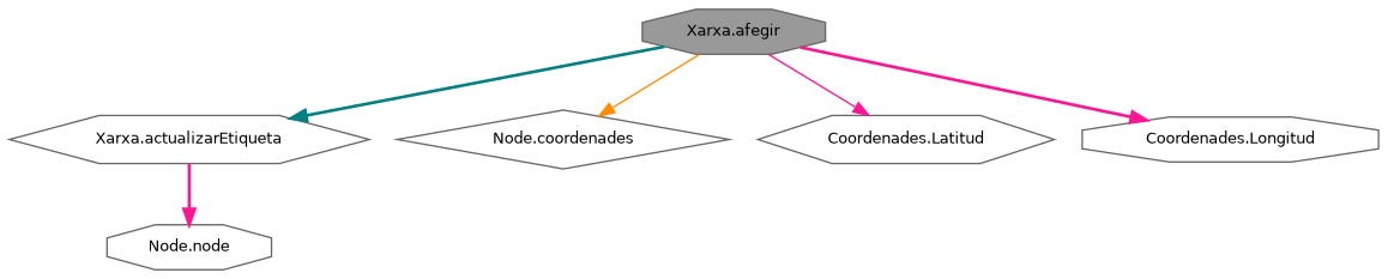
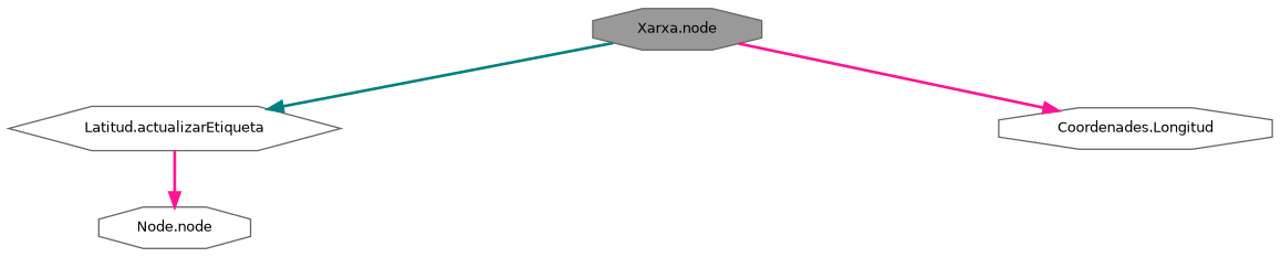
  digraph {
    rankdir=TB
    node [color=grey40 fillcolor=white fontname=Helvetica fontsize=10 shape=octagon style=filled]
    edge [color=deeppink fontname=Helvetica fontsize=10 labelfontname=Helvetica labelfontsize=10 style=bold]
-   n1 [color=gray40 fillcolor=grey60 fontcolor=black height=0.2 label="Xarxa.afegir" width=0.4]
-   n2 [height=0.2 label="Xarxa.actualizarEtiqueta" shape=hexagon width=0.4]
-   n3 [height=0.2 label="Node.coordenades" shape=diamond width=0.4]
-   n4 [height=0.2 label="Coordenades.Latitud" shape=hexagon width=0.4]
+   n1 [color=gray40 fillcolor=grey60 fontcolor=black height=0.2 label="Xarxa.node" width=0.4]
+   n2 [height=0.2 label="Latitud.actualizarEtiqueta" shape=hexagon width=0.4]
    n5 [height=0.2 label="Coordenades.Longitud" width=0.4]
    n6 [height=0.2 label="Node.node" width=0.4]
    n1 -> n2 [color=teal]
-   n1 -> n3 [color=darkorange style=solid]
-   n1 -> n4 [style=solid]
    n1 -> n5
    n2 -> n6
  }
